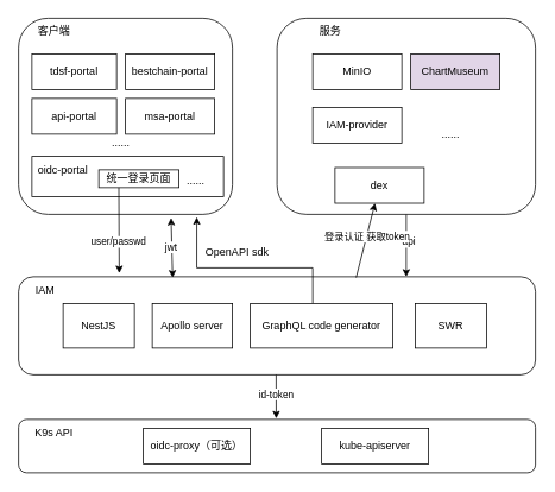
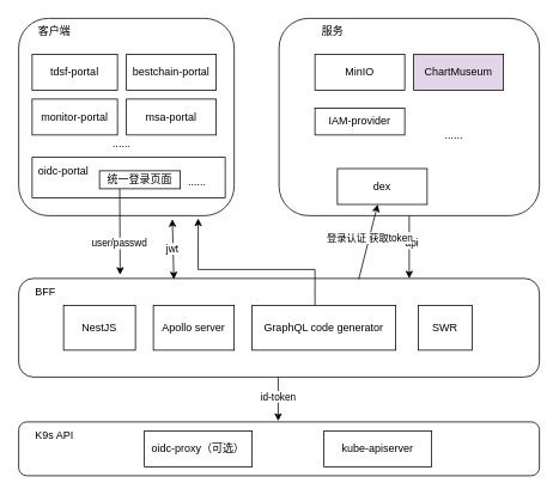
  <mxCell id="0" />
  <mxCell id="1" parent="0" />
  <mxCell id="2" value="&lt;hr&gt;&lt;hr&gt;" style="rounded=1;whiteSpace=wrap;html=1;strokeColor=#000000;" vertex="1" parent="1"><mxGeometry x="20" y="310" width="580" height="110" as="geometry" /></mxCell>
- <mxCell id="3" value="IAM" style="text;strokeColor=none;align=center;fillColor=none;html=1;verticalAlign=middle;whiteSpace=wrap;rounded=0;" vertex="1" parent="1"><mxGeometry x="30" y="310" width="40" height="30" as="geometry" /></mxCell>
+ <mxCell id="3" value="BFF" style="text;strokeColor=none;align=center;fillColor=none;html=1;verticalAlign=middle;whiteSpace=wrap;rounded=0;" vertex="1" parent="1"><mxGeometry x="30" y="310" width="40" height="30" as="geometry" /></mxCell>
  <mxCell id="4" value="NestJS" style="whiteSpace=wrap;html=1;" vertex="1" parent="1"><mxGeometry x="70" y="340" width="80" height="50" as="geometry" /></mxCell>
  <mxCell id="5" value="Apollo server" style="whiteSpace=wrap;html=1;" vertex="1" parent="1"><mxGeometry x="170" y="340" width="90" height="50" as="geometry" /></mxCell>
  <mxCell id="6" value="" style="edgeStyle=orthogonalEdgeStyle;rounded=0;orthogonalLoop=1;jettySize=auto;html=1;entryX=0.833;entryY=1.014;entryDx=0;entryDy=0;entryPerimeter=0;" edge="1" parent="1" source="7" target="9"><mxGeometry relative="1" as="geometry"><Array as="points"><mxPoint x="350" y="300" /><mxPoint x="220" y="300" /></Array></mxGeometry></mxCell>
  <mxCell id="7" value="GraphQL code generator" style="whiteSpace=wrap;html=1;" vertex="1" parent="1"><mxGeometry x="280" y="340" width="160" height="50" as="geometry" /></mxCell>
- <mxCell id="8" value="SWR" style="whiteSpace=wrap;html=1;" vertex="1" parent="1"><mxGeometry x="465" y="340" width="80" height="50" as="geometry" /></mxCell>
+ <mxCell id="8" value="SWR" style="whiteSpace=wrap;html=1;" vertex="1" parent="1"><mxGeometry x="465" y="340" width="60" height="50" as="geometry" /></mxCell>
  <mxCell id="9" value="" style="rounded=1;whiteSpace=wrap;html=1;" vertex="1" parent="1"><mxGeometry x="20" y="20" width="240" height="220" as="geometry" /></mxCell>
  <mxCell id="10" value="客户端" style="text;strokeColor=none;align=center;fillColor=none;html=1;verticalAlign=middle;whiteSpace=wrap;rounded=0;" vertex="1" parent="1"><mxGeometry x="30" y="20" width="60" height="30" as="geometry" /></mxCell>
- <mxCell id="11" value="api-portal" style="whiteSpace=wrap;html=1;" vertex="1" parent="1"><mxGeometry x="35" y="110" width="95" height="40" as="geometry" /></mxCell>
+ <mxCell id="11" value="monitor-portal" style="whiteSpace=wrap;html=1;" vertex="1" parent="1"><mxGeometry x="35" y="110" width="95" height="40" as="geometry" /></mxCell>
  <mxCell id="12" value="bestchain-portal" style="whiteSpace=wrap;html=1;" vertex="1" parent="1"><mxGeometry x="140" y="60" width="100" height="40" as="geometry" /></mxCell>
  <mxCell id="13" value="msa-portal" style="whiteSpace=wrap;html=1;" vertex="1" parent="1"><mxGeometry x="140" y="110" width="100" height="40" as="geometry" /></mxCell>
  <mxCell id="14" value="......" style="text;strokeColor=none;align=center;fillColor=none;html=1;verticalAlign=middle;whiteSpace=wrap;rounded=0;" vertex="1" parent="1"><mxGeometry x="110" y="150" width="50" height="20" as="geometry" /></mxCell>
  <mxCell id="15" value="" style="whiteSpace=wrap;html=1;" vertex="1" parent="1"><mxGeometry x="35" y="175" width="215" height="45" as="geometry" /></mxCell>
  <mxCell id="16" value="oidc-portal" style="text;strokeColor=none;align=center;fillColor=none;html=1;verticalAlign=middle;whiteSpace=wrap;rounded=0;" vertex="1" parent="1"><mxGeometry x="40" y="180" width="60" height="20" as="geometry" /></mxCell>
  <mxCell id="17" value="统一登录页面" style="whiteSpace=wrap;html=1;" vertex="1" parent="1"><mxGeometry x="110" y="190" width="90" height="20" as="geometry" /></mxCell>
  <mxCell id="18" value="......" style="text;strokeColor=none;align=center;fillColor=none;html=1;verticalAlign=middle;whiteSpace=wrap;rounded=0;" vertex="1" parent="1"><mxGeometry x="194" y="193" width="50" height="20" as="geometry" /></mxCell>
  <mxCell id="19" value="" style="endArrow=classic;html=1;rounded=0;exitX=0.25;exitY=1;exitDx=0;exitDy=0;" edge="1" parent="1" source="17"><mxGeometry width="50" height="50" relative="1" as="geometry"><mxPoint x="137.06" y="210" as="sourcePoint" /><mxPoint x="133" y="306" as="targetPoint" /><Array as="points" /></mxGeometry></mxCell>
  <mxCell id="20" value="user/passwd" style="edgeLabel;html=1;align=center;verticalAlign=middle;resizable=0;points=[];" vertex="1" connectable="0" parent="19"><mxGeometry x="0.24" y="-1" relative="1" as="geometry"><mxPoint as="offset" /></mxGeometry></mxCell>
  <mxCell id="21" value="" style="edgeStyle=orthogonalEdgeStyle;rounded=0;orthogonalLoop=1;jettySize=auto;html=1;entryX=0.75;entryY=0;entryDx=0;entryDy=0;exitX=0.475;exitY=0.995;exitDx=0;exitDy=0;exitPerimeter=0;" edge="1" parent="1" source="23" target="2"><mxGeometry relative="1" as="geometry"><Array as="points"><mxPoint x="455" y="239" /></Array></mxGeometry></mxCell>
  <mxCell id="22" value="api" style="edgeLabel;html=1;align=center;verticalAlign=middle;resizable=0;points=[];" vertex="1" connectable="0" parent="21"><mxGeometry x="0.004" y="2" relative="1" as="geometry"><mxPoint as="offset" /></mxGeometry></mxCell>
  <mxCell id="23" value="" style="rounded=1;whiteSpace=wrap;html=1;" vertex="1" parent="1"><mxGeometry x="310" y="20" width="290" height="220" as="geometry" /></mxCell>
  <mxCell id="24" value="服务" style="text;strokeColor=none;align=center;fillColor=none;html=1;verticalAlign=middle;whiteSpace=wrap;rounded=0;" vertex="1" parent="1"><mxGeometry x="340" y="20" width="60" height="30" as="geometry" /></mxCell>
  <mxCell id="25" value="dex" style="rounded=0;whiteSpace=wrap;html=1;" vertex="1" parent="1"><mxGeometry x="375" y="187.5" width="100" height="40" as="geometry" /></mxCell>
  <mxCell id="26" value="" style="endArrow=classic;html=1;rounded=0;exitX=0.653;exitY=0.009;exitDx=0;exitDy=0;exitPerimeter=0;" edge="1" parent="1" source="2" target="25"><mxGeometry width="50" height="50" relative="1" as="geometry"><mxPoint x="390" y="310" as="sourcePoint" /><mxPoint x="389.5" y="230" as="targetPoint" /><Array as="points" /></mxGeometry></mxCell>
  <mxCell id="27" value="登录认证 获取token" style="edgeLabel;html=1;align=center;verticalAlign=middle;resizable=0;points=[];" vertex="1" connectable="0" parent="26"><mxGeometry x="0.089" y="4" relative="1" as="geometry"><mxPoint x="4" as="offset" /></mxGeometry></mxCell>
  <mxCell id="28" value="" style="endArrow=classic;startArrow=classic;html=1;rounded=0;entryX=0.713;entryY=1.018;entryDx=0;entryDy=0;entryPerimeter=0;exitX=0.298;exitY=0.009;exitDx=0;exitDy=0;exitPerimeter=0;" edge="1" parent="1" source="2" target="9"><mxGeometry width="50" height="50" relative="1" as="geometry"><mxPoint x="191" y="300" as="sourcePoint" /><mxPoint x="220" y="250" as="targetPoint" /><Array as="points" /></mxGeometry></mxCell>
  <mxCell id="29" value="jwt" style="edgeLabel;html=1;align=center;verticalAlign=middle;resizable=0;points=[];" vertex="1" connectable="0" parent="28"><mxGeometry x="0.045" y="1" relative="1" as="geometry"><mxPoint as="offset" /></mxGeometry></mxCell>
- <mxCell id="30" value="OpenAPI sdk" style="text;html=1;align=center;verticalAlign=middle;resizable=0;points=[];autosize=1;strokeColor=none;fillColor=none;" vertex="1" parent="1"><mxGeometry x="220" y="268" width="90" height="30" as="geometry" /></mxCell>
- <mxCell id="31" value="IAM-provider" style="rounded=0;whiteSpace=wrap;html=1;" vertex="1" parent="1"><mxGeometry x="350" y="120" width="100" height="40" as="geometry" /></mxCell>
+ <mxCell id="31" value="IAM-provider" style="rounded=0;whiteSpace=wrap;html=1;" vertex="1" parent="1"><mxGeometry x="350" y="120" width="100" height="30" as="geometry" /></mxCell>
  <mxCell id="32" value="ChartMuseum" style="rounded=0;whiteSpace=wrap;html=1;fillColor=#e1d5e7;" vertex="1" parent="1"><mxGeometry x="460" y="60" width="100" height="40" as="geometry" /></mxCell>
  <mxCell id="33" value="MinIO" style="rounded=0;whiteSpace=wrap;html=1;" vertex="1" parent="1"><mxGeometry x="350" y="60" width="100" height="40" as="geometry" /></mxCell>
  <mxCell id="34" value="......" style="text;strokeColor=none;align=center;fillColor=none;html=1;verticalAlign=middle;whiteSpace=wrap;rounded=0;" vertex="1" parent="1"><mxGeometry x="480" y="140" width="50" height="20" as="geometry" /></mxCell>
  <mxCell id="35" value="" style="rounded=1;whiteSpace=wrap;html=1;" vertex="1" parent="1"><mxGeometry x="20" y="470" width="580" height="60" as="geometry" /></mxCell>
  <mxCell id="36" value="K9s API" style="text;strokeColor=none;align=center;fillColor=none;html=1;verticalAlign=middle;whiteSpace=wrap;rounded=0;" vertex="1" parent="1"><mxGeometry x="30" y="470" width="60" height="30" as="geometry" /></mxCell>
  <mxCell id="37" value="oidc-proxy（可选）" style="whiteSpace=wrap;html=1;" vertex="1" parent="1"><mxGeometry x="160" y="480" width="120" height="40" as="geometry" /></mxCell>
  <mxCell id="38" value="" style="edgeStyle=none;orthogonalLoop=1;jettySize=auto;html=1;rounded=0;entryX=0.143;entryY=-0.017;entryDx=0;entryDy=0;entryPerimeter=0;" edge="1" parent="1"><mxGeometry width="100" relative="1" as="geometry"><mxPoint x="309" y="420" as="sourcePoint" /><mxPoint x="309.09" y="468.98" as="targetPoint" /><Array as="points"><mxPoint x="309" y="440" /></Array></mxGeometry></mxCell>
  <mxCell id="39" value="id-token" style="edgeLabel;html=1;align=center;verticalAlign=middle;resizable=0;points=[];" vertex="1" connectable="0" parent="38"><mxGeometry x="-0.172" y="1" relative="1" as="geometry"><mxPoint x="-1" y="2" as="offset" /></mxGeometry></mxCell>
  <mxCell id="40" value="kube-apiserver" style="whiteSpace=wrap;html=1;" vertex="1" parent="1"><mxGeometry x="360" y="480" width="120" height="40" as="geometry" /></mxCell>
  <mxCell id="41" value="tdsf-portal" style="whiteSpace=wrap;html=1;" vertex="1" parent="1"><mxGeometry x="35" y="60" width="95" height="40" as="geometry" /></mxCell>
